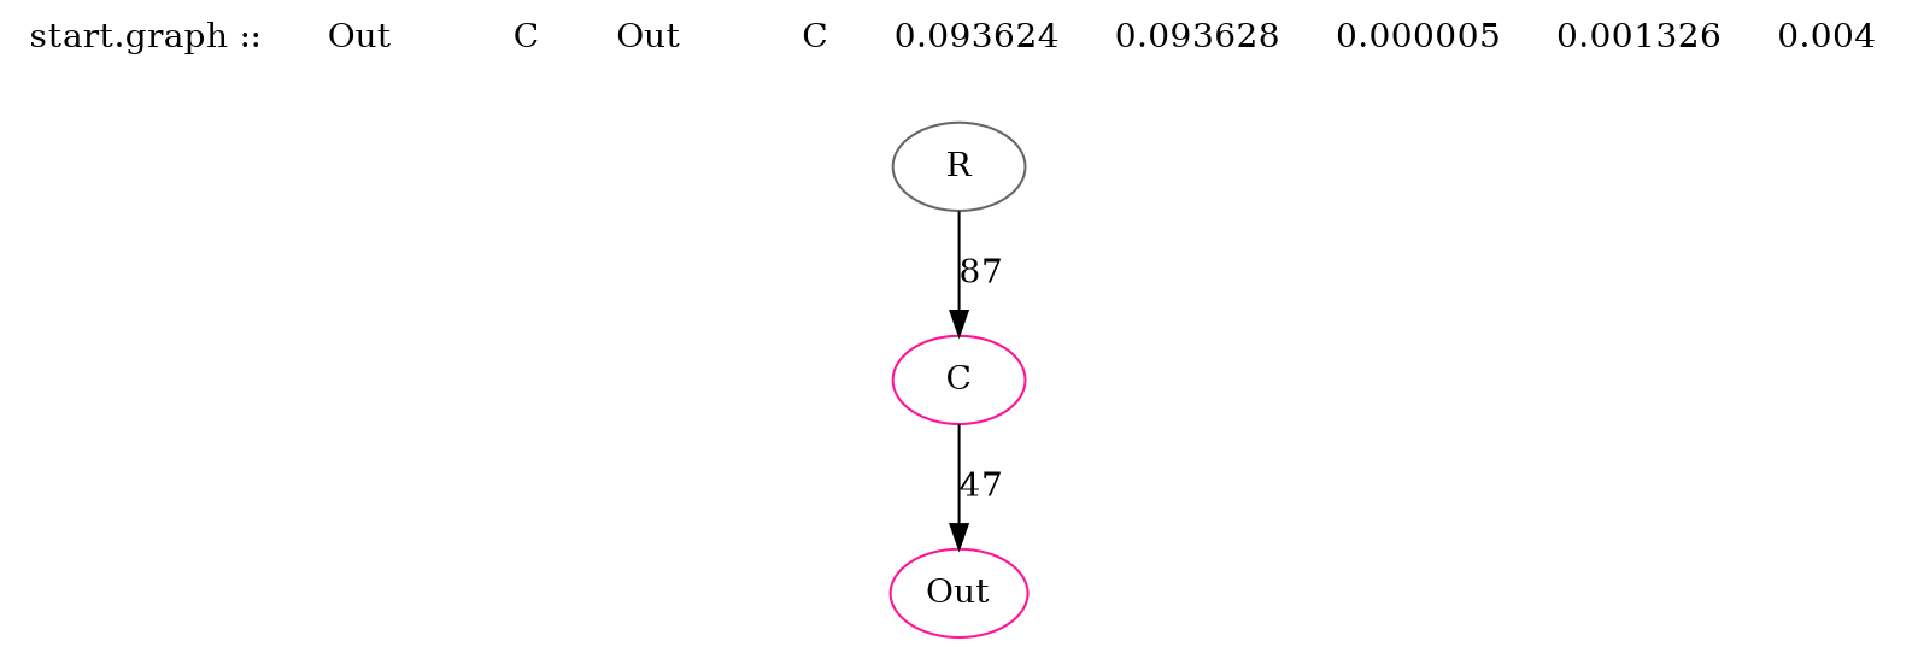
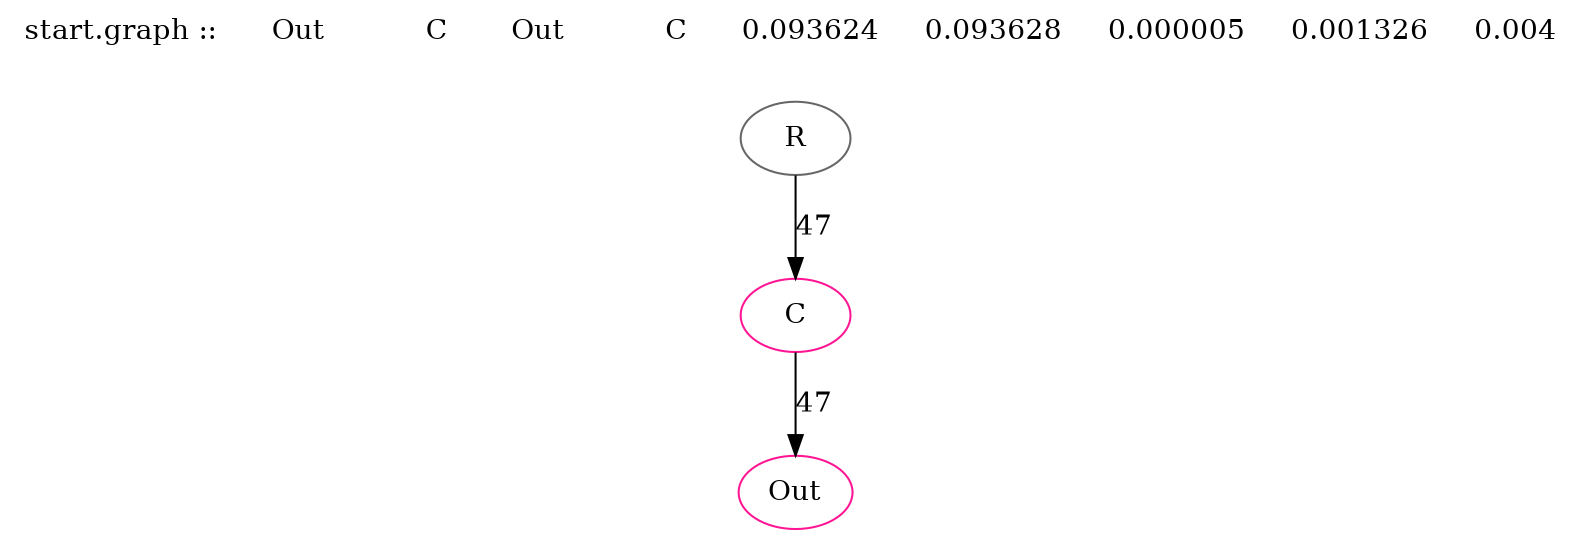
  digraph {
    label="start.graph ::      Out           C       Out           C      0.093624     0.093628     0.000005     0.001326     0.004 \n"
    labelloc=t
    node [color=deeppink]
    n1 [label=Out]
    n2 [label=C]
    R [color=gray40]
    n2 -> n1 [label=47]
-   R -> n2 [label=87]
+   R -> n2 [label=47]
  }
